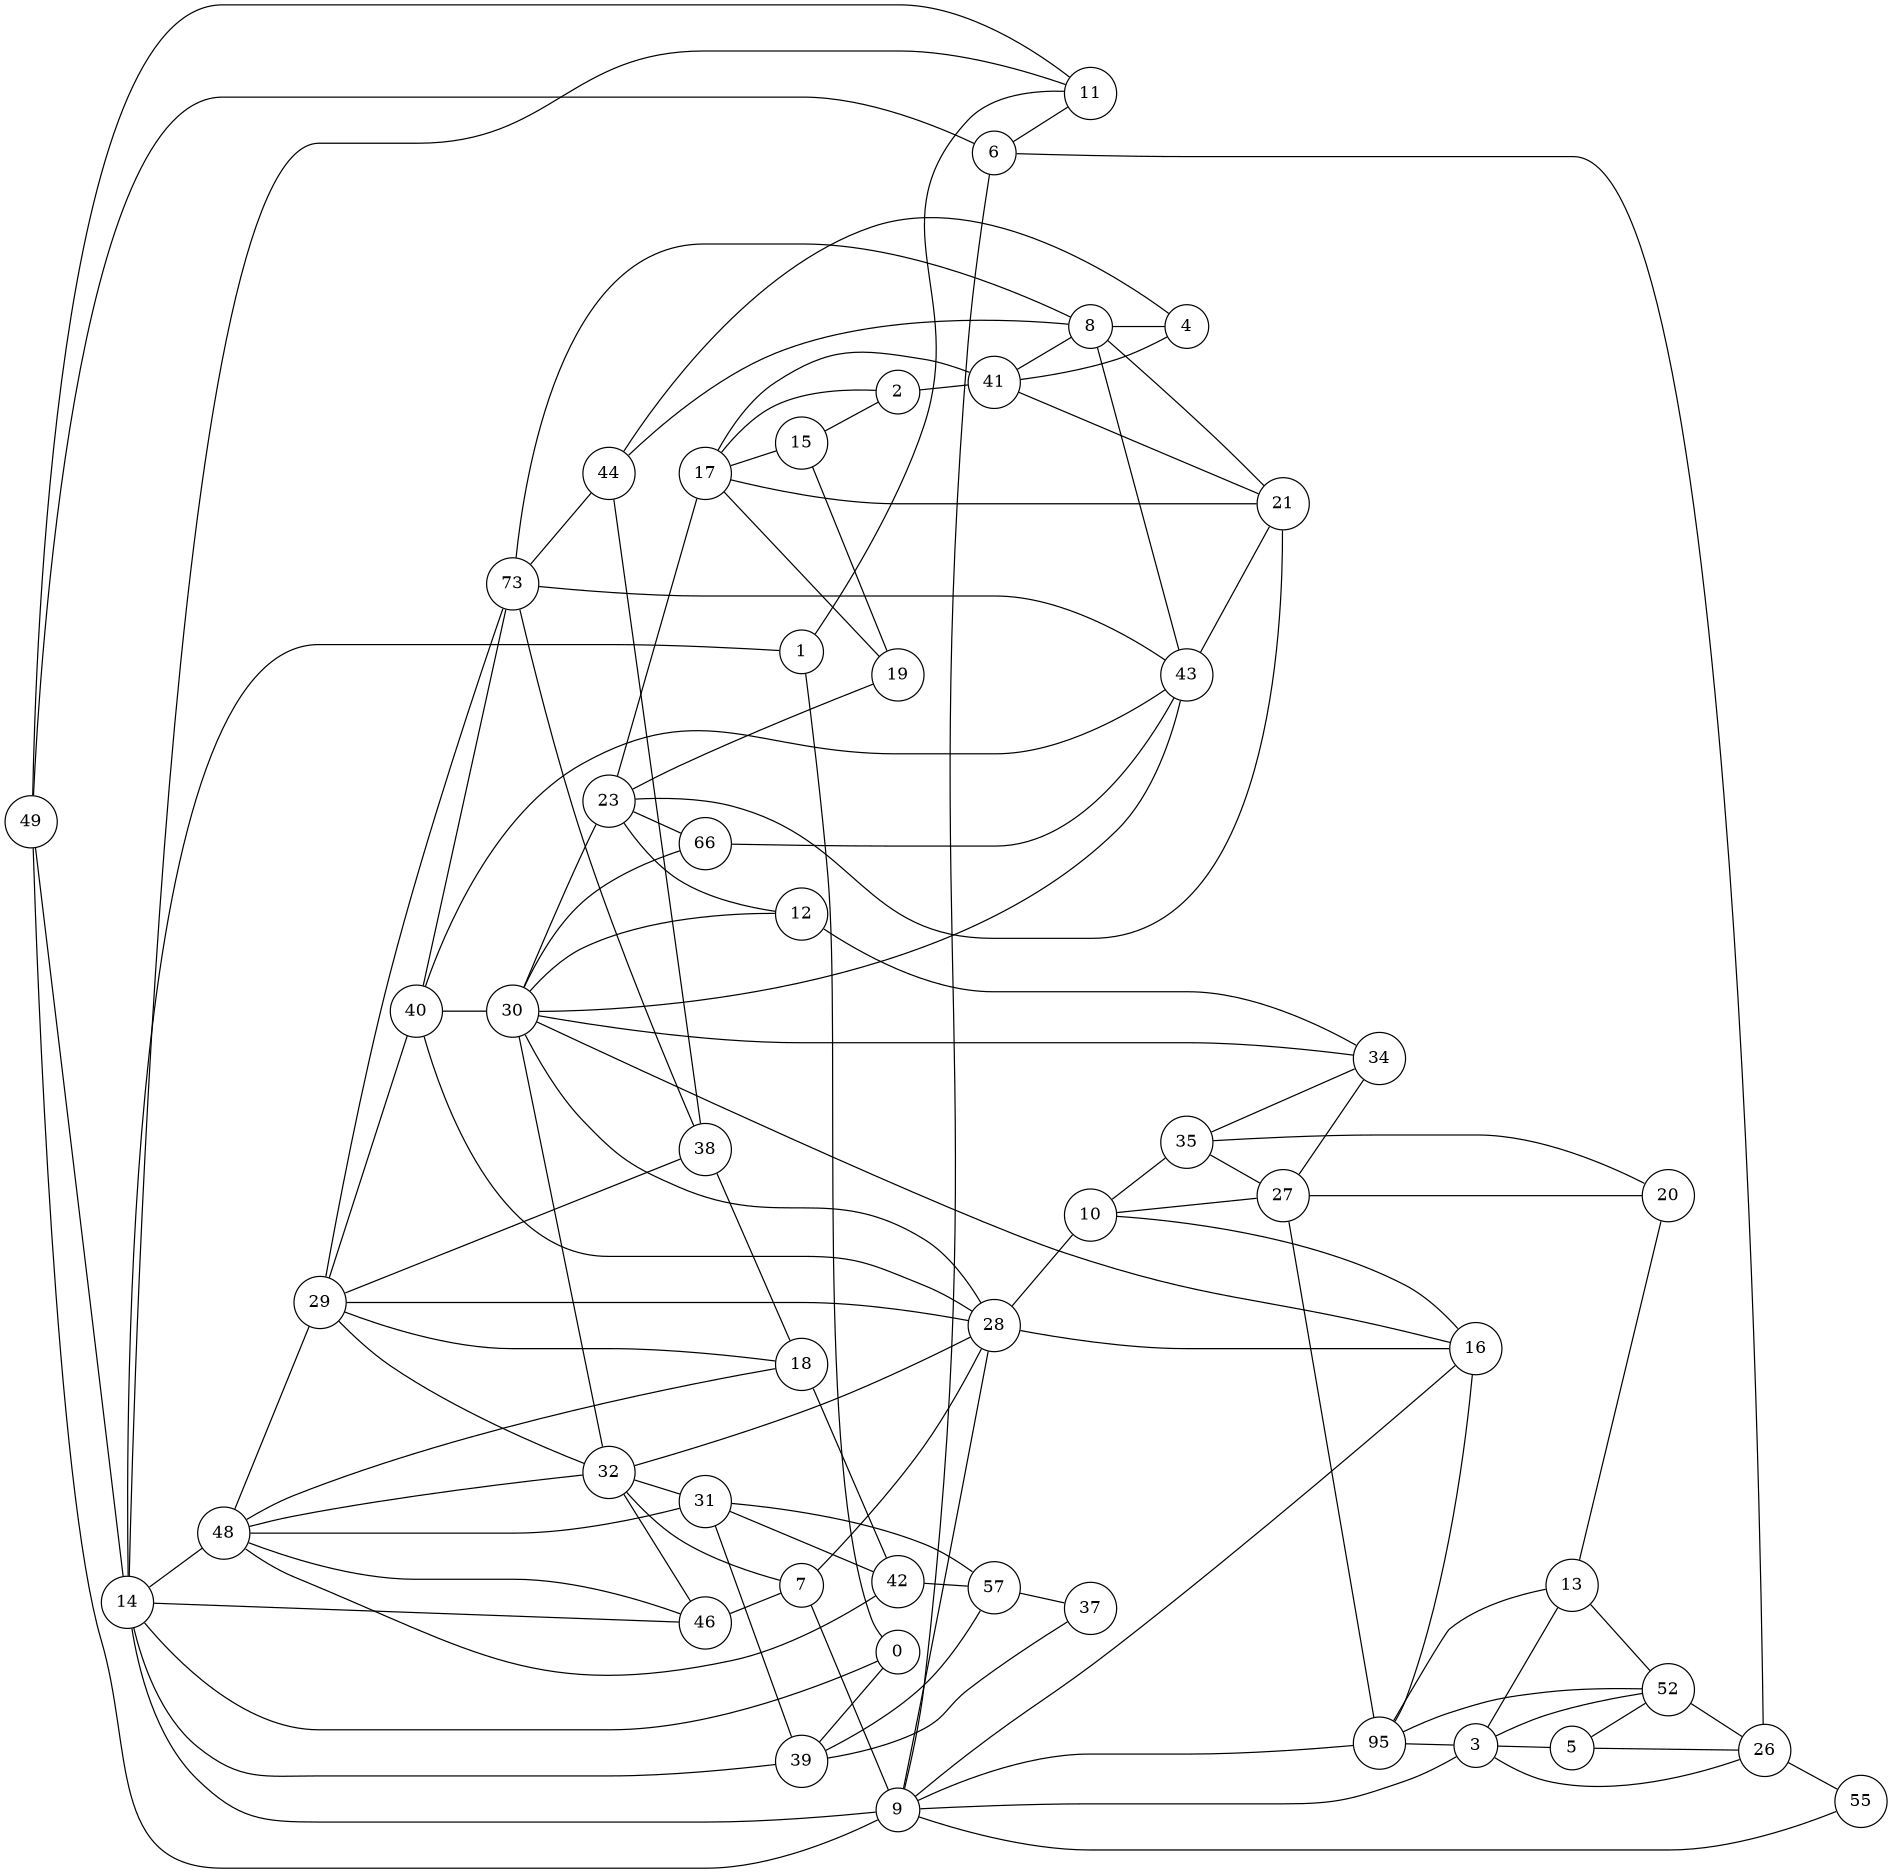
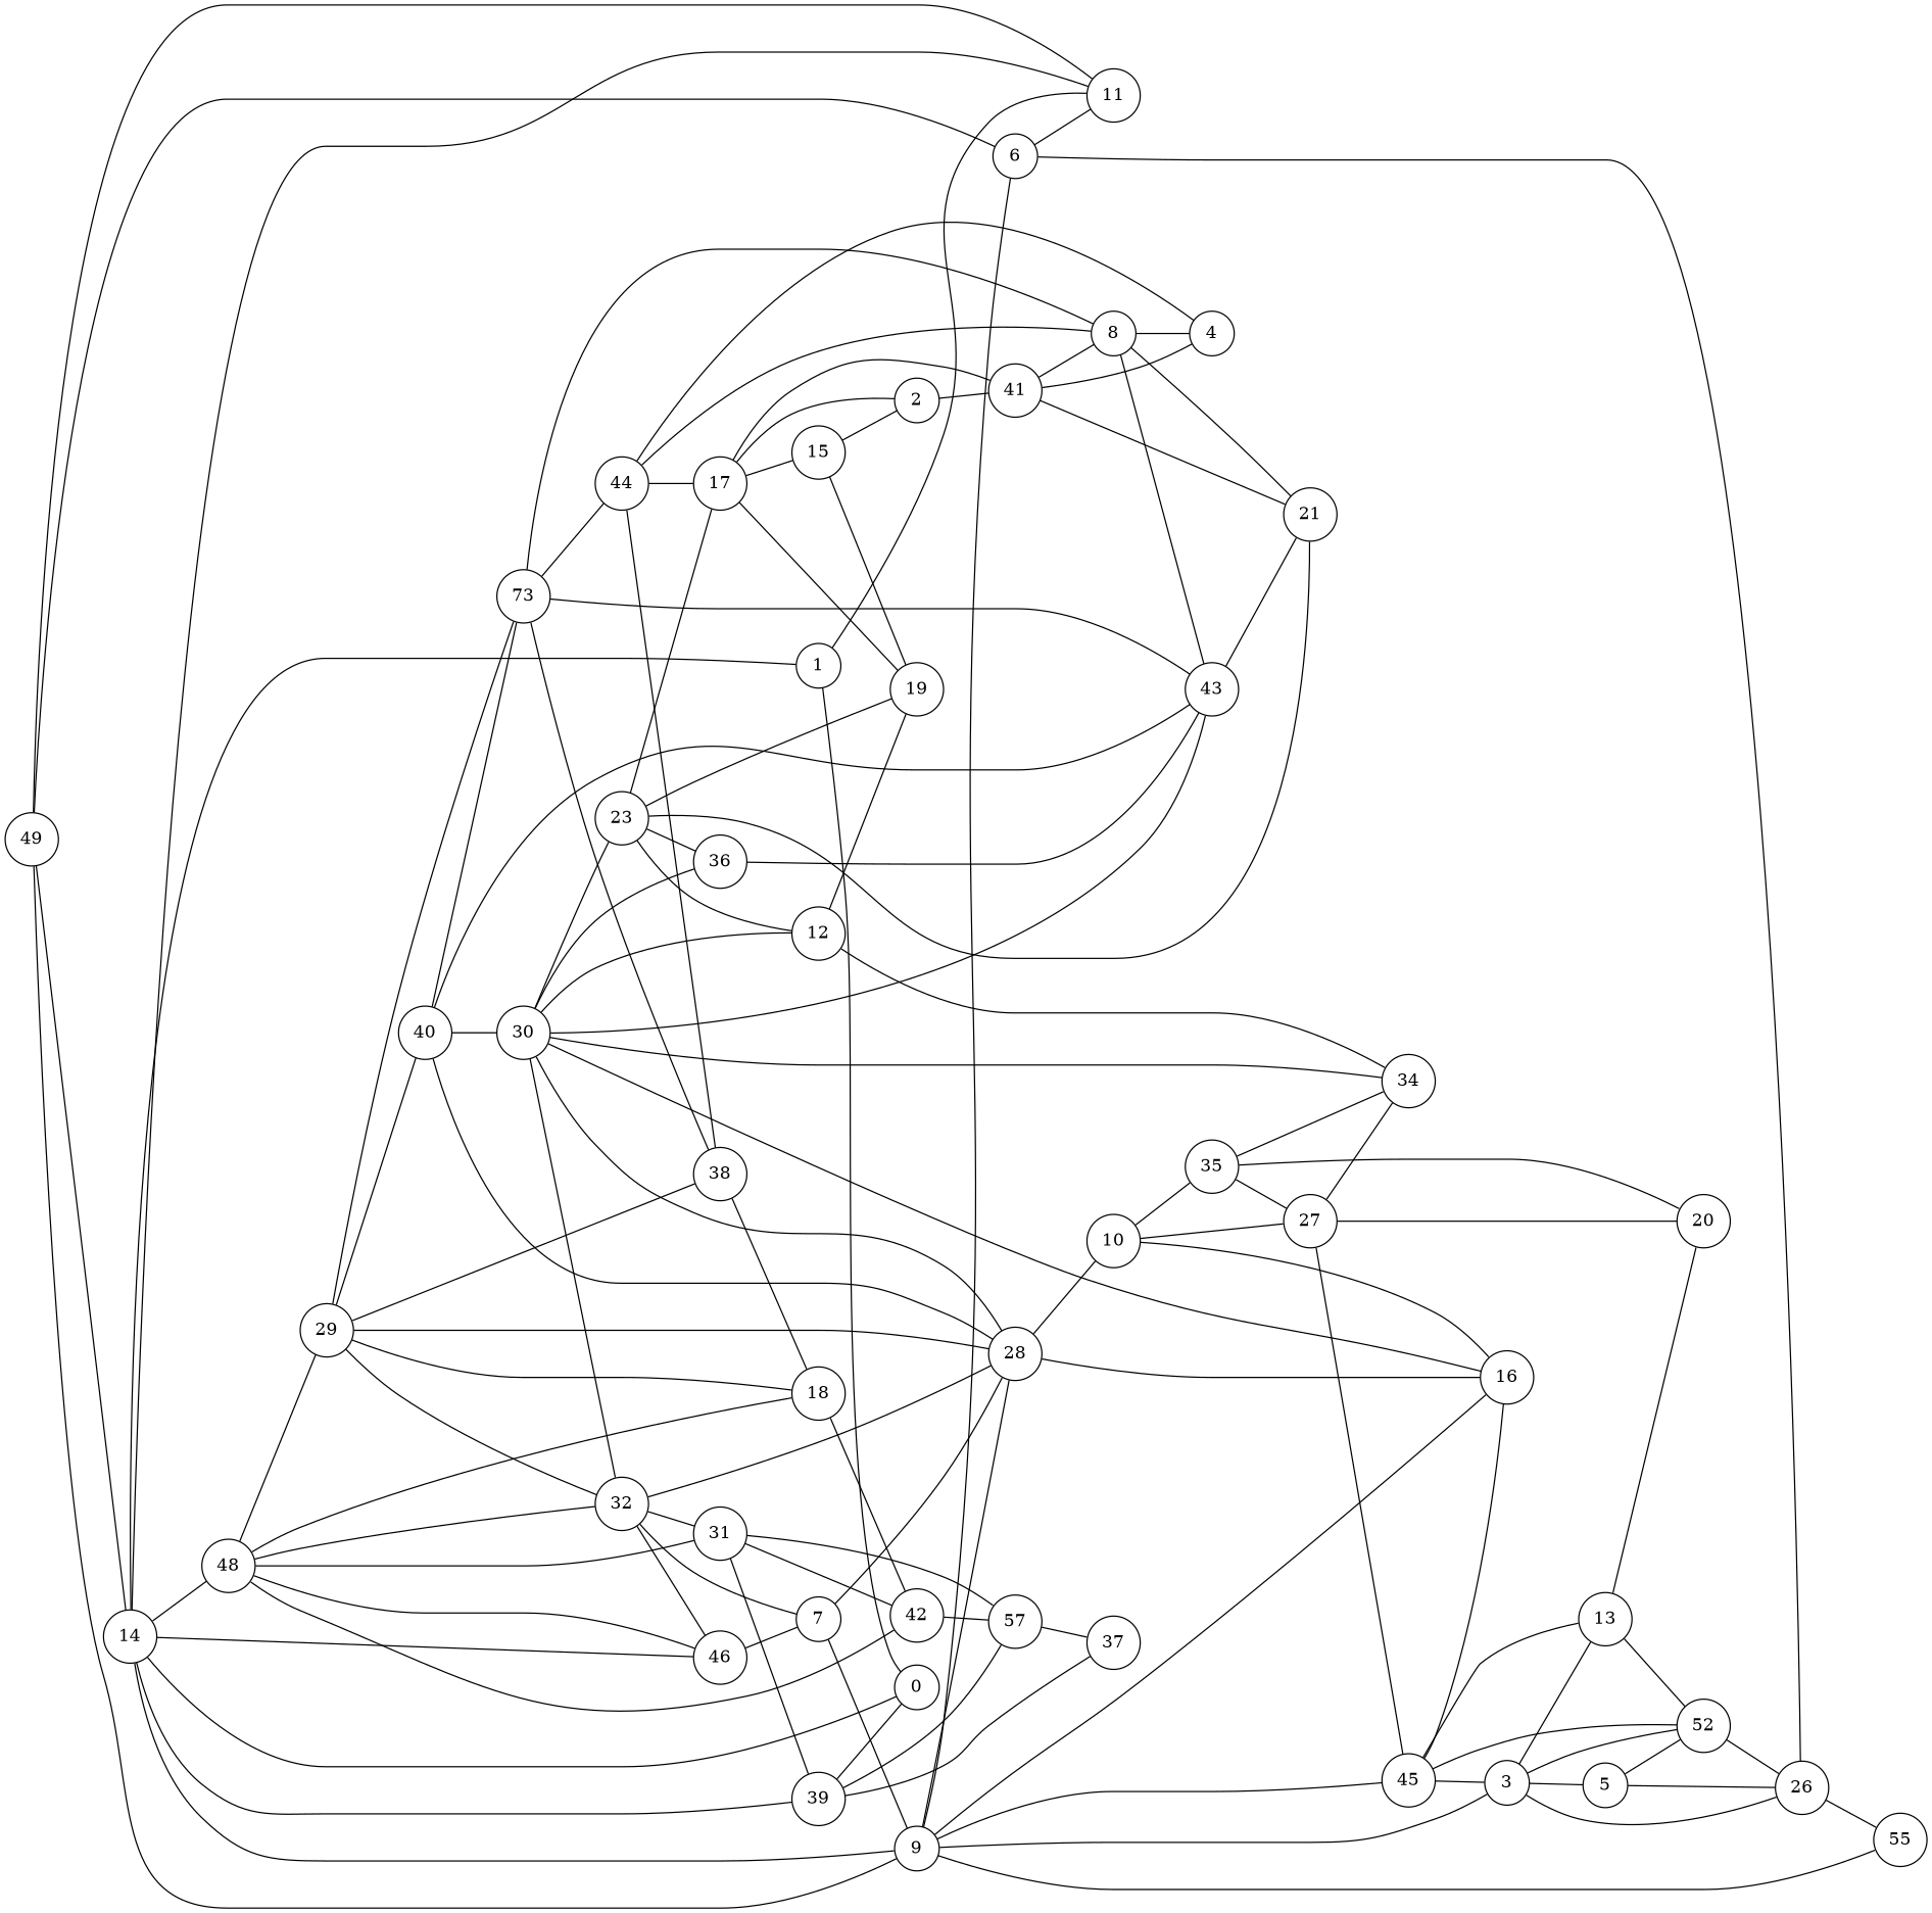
  graph {
    rankdir=LR
    node [shape=circle]
    49 [height=0.54162 width=0.54162]
    14 [height=0.54162 width=0.54162]
    6 [height=0.5 width=0.5]
    48 [height=0.54162 width=0.54162]
    46 [height=0.54162 width=0.54162]
    39 [height=0.54162 width=0.54162]
    0 [height=0.5 width=0.5]
    11 [height=0.54162 width=0.54162]
    1 [height=0.5 width=0.5]
    26 [height=0.54162 width=0.54162]
    42 [height=0.54162 width=0.54162]
    29 [height=0.54162 width=0.54162]
    18 [height=0.54162 width=0.54162]
    7 [height=0.5 width=0.5]
    n15 [height=0.54162 label=57 width=0.54162]
    37 [height=0.54162 width=0.54162]
    3 [height=0.5 width=0.5]
    n18 [height=0.54162 label=55 width=0.54162]
    38 [height=0.54162 width=0.54162]
    40 [height=0.54162 width=0.54162]
    n21 [height=0.54162 label=73 width=0.54162]
    32 [height=0.54162 width=0.54162]
    30 [height=0.54162 width=0.54162]
    44 [height=0.54162 width=0.54162]
    8 [height=0.5 width=0.5]
    31 [height=0.54162 width=0.54162]
    9 [height=0.5 width=0.5]
    28 [height=0.54162 width=0.54162]
-   45 [height=0.54162 width=0.54162 label=95]
+   45 [height=0.54162 width=0.54162]
    16 [height=0.54162 width=0.54162]
    13 [height=0.54162 width=0.54162]
    n32 [height=0.54162 label=52 width=0.54162]
    20 [height=0.54162 width=0.54162]
    5 [height=0.5 width=0.5]
    43 [height=0.54162 width=0.54162]
-   36 [height=0.54162 width=0.54162 label=66]
+   36 [height=0.54162 width=0.54162]
    34 [height=0.54162 width=0.54162]
    23 [height=0.54162 width=0.54162]
    12 [height=0.54162 width=0.54162]
    35 [height=0.54162 width=0.54162]
    27 [height=0.54162 width=0.54162]
    10 [height=0.54162 width=0.54162]
    4 [height=0.5 width=0.5]
    21 [height=0.54162 width=0.54162]
    41 [height=0.54162 width=0.54162]
    17 [height=0.54162 width=0.54162]
    19 [height=0.54162 width=0.54162]
    15 [height=0.54162 width=0.54162]
    2 [height=0.5 width=0.5]
    49 -- 14
    49 -- 6
    14 -- 48
    14 -- 46
    14 -- 39
    14 -- 0
    14 -- 11
    14 -- 1
    6 -- 11
    6 -- 26
    48 -- 42
    48 -- 29
    48 -- 18
    46 -- 48
    46 -- 7
    39 -- 0
    39 -- n15
    39 -- 37
    11 -- 49
    1 -- 0
    1 -- 11
    26 -- 3
    26 -- n18
    42 -- n15
    29 -- 18
    29 -- 38
    29 -- 40
    29 -- n21
    29 -- 32
    18 -- 42
    7 -- 9
    n15 -- 37
    3 -- 13
    3 -- 5
    38 -- 18
    40 -- n21
    40 -- 30
    n21 -- 38
    n21 -- 44
    n21 -- 8
    32 -- 48
    32 -- 46
    32 -- 7
    32 -- 31
    30 -- 32
    30 -- 43
    30 -- 36
    30 -- 34
    30 -- 23
    30 -- 12
    44 -- 38
    44 -- 4
    8 -- 44
    8 -- 43
    8 -- 4
    31 -- 48
    31 -- 39
    31 -- 42
    31 -- n15
    9 -- 49
    9 -- 14
    9 -- 6
    9 -- 3
    9 -- n18
    9 -- 28
    28 -- 29
    28 -- 7
    28 -- 40
    28 -- 32
    28 -- 30
    28 -- 16
    28 -- 10
    45 -- 3
    45 -- 9
    45 -- 16
    45 -- 13
    16 -- 30
    16 -- 9
    13 -- n32
    13 -- 20
    n32 -- 26
    n32 -- 3
    n32 -- 45
    20 -- 35
    20 -- 27
    5 -- 26
    5 -- n32
    43 -- 40
    43 -- n21
    43 -- 21
    36 -- 43
    34 -- 35
    23 -- 36
    23 -- 12
    23 -- 21
    23 -- 17
    23 -- 19
    12 -- 34
+   12 -- 19
    35 -- 27
    27 -- 45
    27 -- 34
    10 -- 16
    10 -- 35
    10 -- 27
    21 -- 8
    21 -- 41
-   21 -- 17
+   44 -- 17
    41 -- 8
    41 -- 4
    17 -- 41
    17 -- 19
    17 -- 15
    17 -- 2
    15 -- 19
    15 -- 2
    2 -- 41
  }
